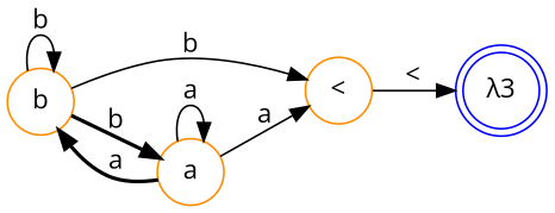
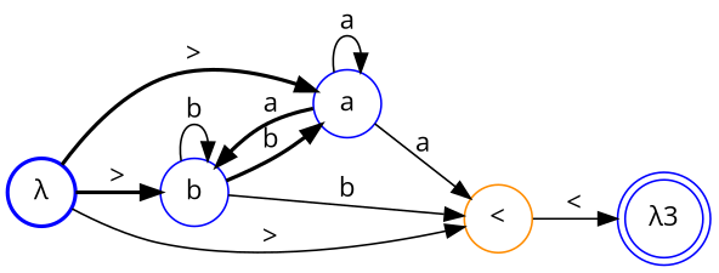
  digraph {
    fontname="Open Sans"
    rankdir=LR
    node [color=blue fontname="Open Sans" shape=circle]
    edge [fontname="Open Sans" style=solid]
-   n1 [color=darkorange label=b]
+   n1 [label=b]
    n2 [color=darkorange label="<"]
-   n3 [color=darkorange label=a]
+   n3 [label=a]
    n4 [label="λ3" shape=doublecircle]
+   n5 [label="λ" style=bold]
    n1 -> n1 [label=b]
    n1 -> n2 [label=b]
    n1 -> n3 [label=b style=bold]
    n2 -> n4 [label="<"]
    n3 -> n1 [label=a style=bold]
    n3 -> n2 [label=a]
    n3 -> n3 [label=a]
+   n5 -> n1 [label=">" style=bold]
+   n5 -> n2 [label=">"]
+   n5 -> n3 [label=">" style=bold]
  }
